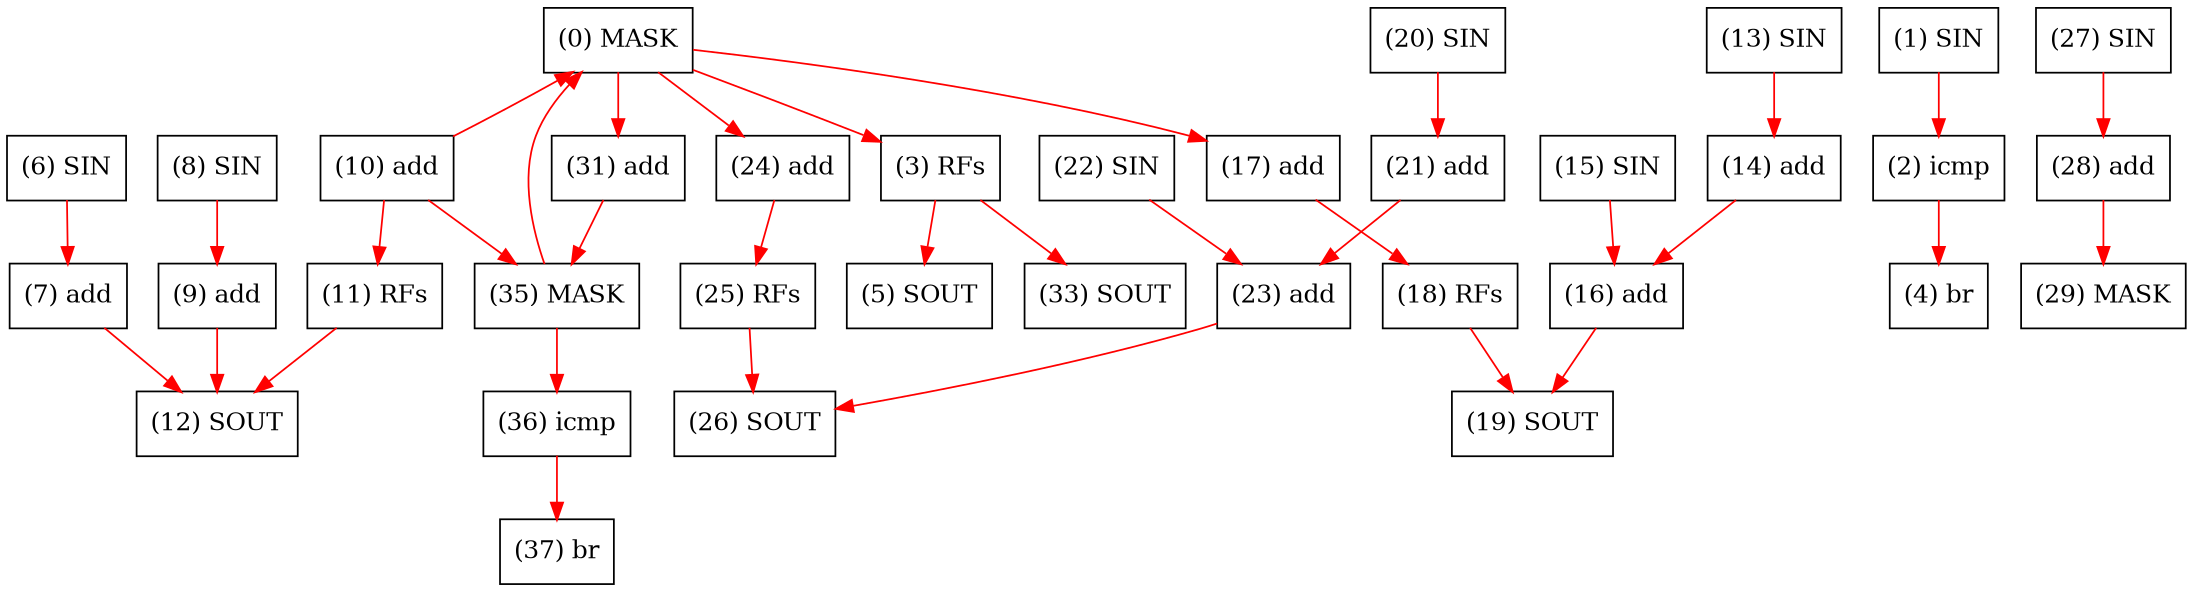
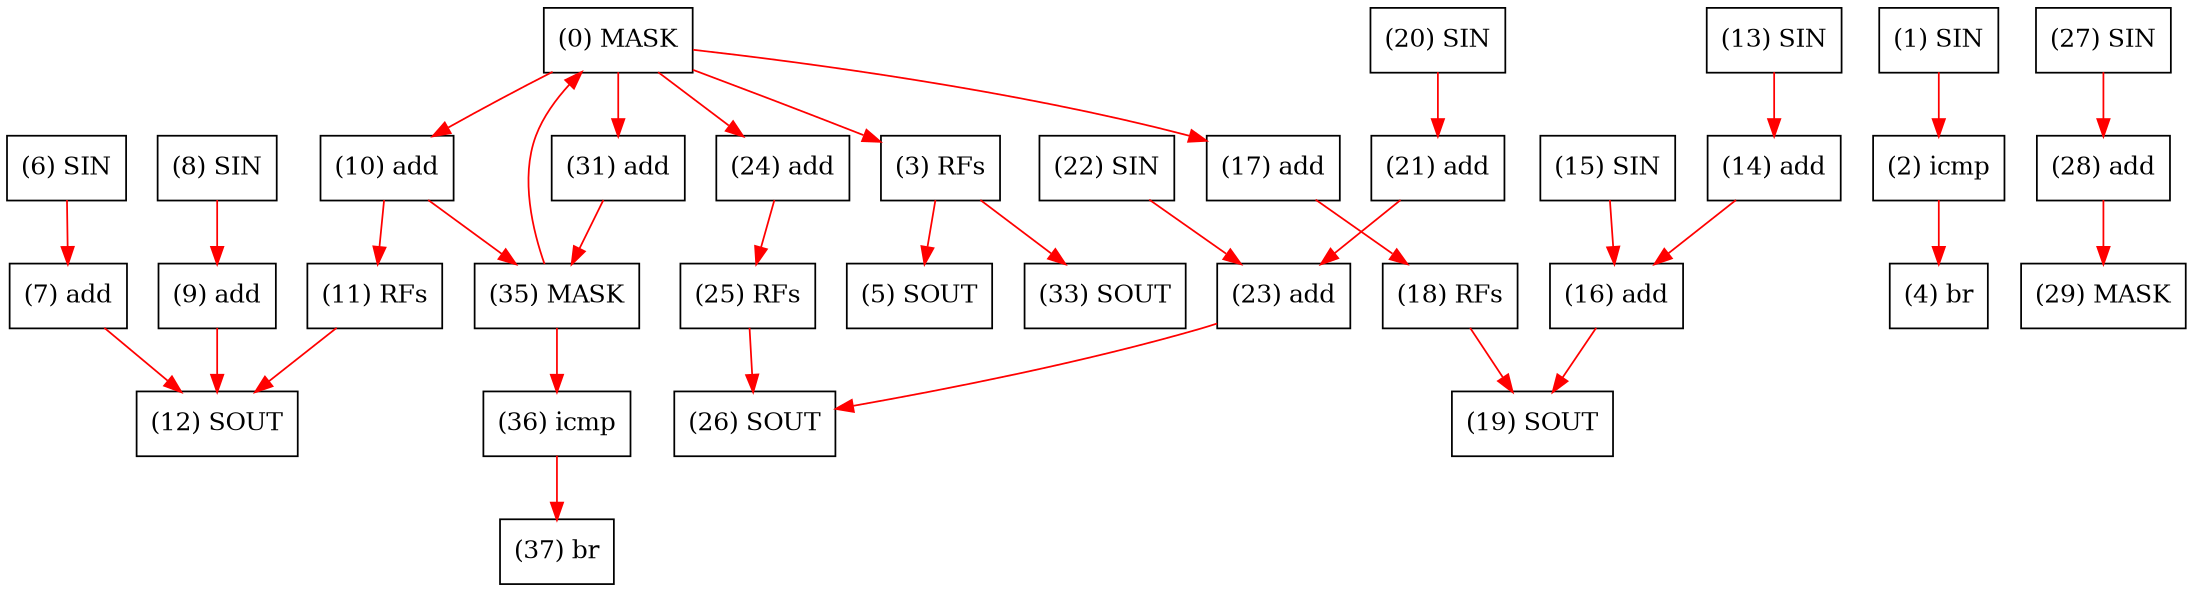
  digraph {
    node [shape=record]
    edge [color=red]
    n1 [label="(0) MASK"]
    n2 [label="(3) RFs"]
    n3 [label="(10) add"]
    n4 [label="(17) add"]
    n5 [label="(24) add"]
    n6 [label="(31) add"]
    n7 [label="(5) SOUT"]
    n8 [label="(33) SOUT"]
    n9 [label="(11) RFs"]
    n10 [label="(35) MASK"]
    n11 [label="(18) RFs"]
    n12 [label="(25) RFs"]
    n13 [label="(1) SIN"]
    n14 [label="(2) icmp"]
    n15 [label="(4) br"]
    n16 [label="(6) SIN"]
    n17 [label="(7) add"]
    n18 [label="(12) SOUT"]
    n19 [label="(9) add"]
    n20 [label="(8) SIN"]
    n21 [label="(36) icmp"]
    n22 [label="(13) SIN"]
    n23 [label="(14) add"]
    n24 [label="(16) add"]
    n25 [label="(19) SOUT"]
    n26 [label="(15) SIN"]
    n27 [label="(20) SIN"]
    n28 [label="(21) add"]
    n29 [label="(23) add"]
    n30 [label="(26) SOUT"]
    n31 [label="(22) SIN"]
    n32 [label="(27) SIN"]
    n33 [label="(28) add"]
    n34 [label="(29) MASK"]
    n35 [label="(37) br"]
    n1 -> n2
-   n3 -> n1
+   n1 -> n3
    n1 -> n4
    n1 -> n5
    n1 -> n6
    n2 -> n7
    n2 -> n8
    n3 -> n9
    n3 -> n10
    n4 -> n11
    n5 -> n12
    n6 -> n10
    n9 -> n18
    n10 -> n1
    n10 -> n21
    n11 -> n25
    n12 -> n30
    n13 -> n14
    n14 -> n15
    n16 -> n17
    n17 -> n18
    n19 -> n18
    n20 -> n19
    n21 -> n35
    n22 -> n23
    n23 -> n24
    n24 -> n25
    n26 -> n24
    n27 -> n28
    n28 -> n29
    n29 -> n30
    n31 -> n29
    n32 -> n33
    n33 -> n34
  }
